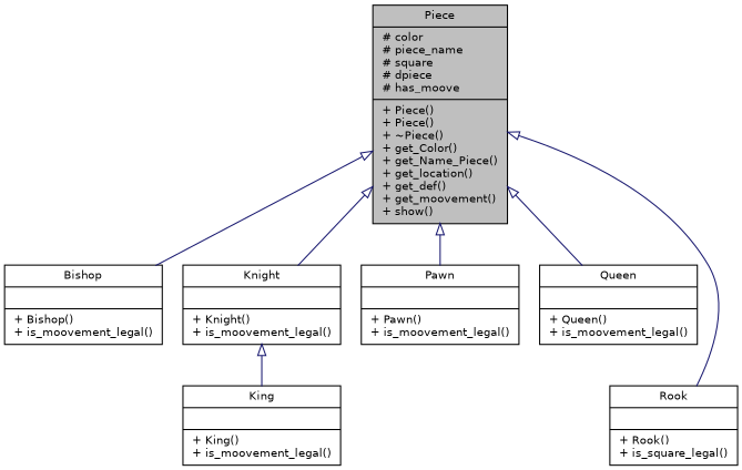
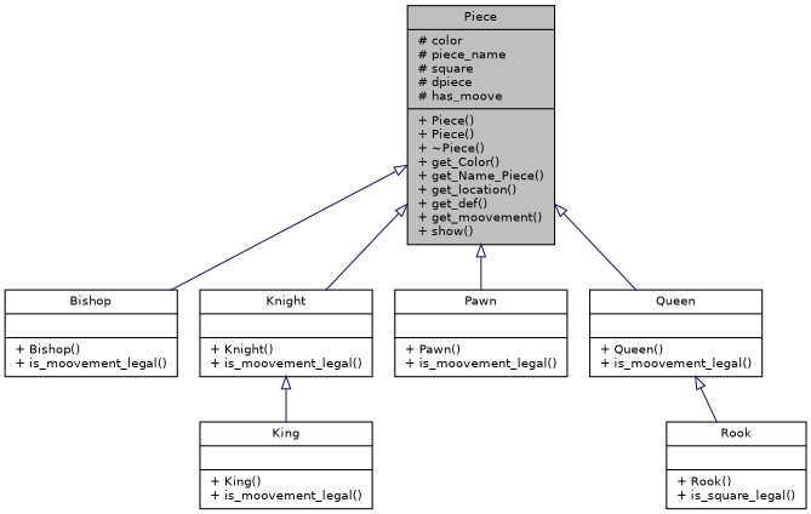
  digraph {
    node [color=black fillcolor=white fontname=Helvetica fontsize=10 shape=record style=filled]
    edge [arrowtail=onormal color=midnightblue dir=back fontname=Helvetica fontsize=10 labelfontname=Helvetica labelfontsize=10 style=solid]
    n1 [fillcolor=grey75 fontcolor=black height=0.2 label="{Piece\n|# color\l# piece_name\l# square\l# dpiece\l# has_moove\l|+ Piece()\l+ Piece()\l+ ~Piece()\l+ get_Color()\l+ get_Name_Piece()\l+ get_location()\l+ get_def()\l+ get_moovement()\l+ show()\l}" width=0.4]
    n2 [height=0.2 label="{Bishop\n||+ Bishop()\l+ is_moovement_legal()\l}" width=0.4]
    n3 [height=0.2 label="{Knight\n||+ Knight()\l+ is_moovement_legal()\l}" width=0.4]
    n4 [height=0.2 label="{Pawn\n||+ Pawn()\l+ is_moovement_legal()\l}" width=0.4]
    n5 [height=0.2 label="{Queen\n||+ Queen()\l+ is_moovement_legal()\l}" width=0.4]
    n6 [height=0.2 label="{Rook\n||+ Rook()\l+ is_square_legal()\l}" width=0.4]
    n7 [height=0.2 label="{King\n||+ King()\l+ is_moovement_legal()\l}" width=0.4]
    n1 -> n2
    n1 -> n3
    n1 -> n4
    n1 -> n5
-   n1 -> n6
+   n5 -> n6
    n3 -> n7
  }
